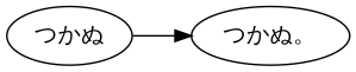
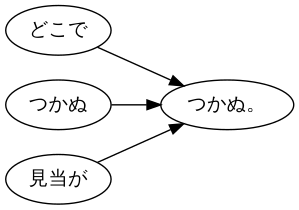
  digraph {
    fontname="Roboto Mono"
    rankdir=LR
    node [fontname="Roboto Mono"]
    edge [fontname="Roboto Mono"]
+   n1 [label="どこで"]
    n2 [label="つかぬ。"]
    n3 [label="つかぬ"]
+   n4 [label="見当が"]
+   n1 -> n2
    n3 -> n2
+   n4 -> n2
  }
